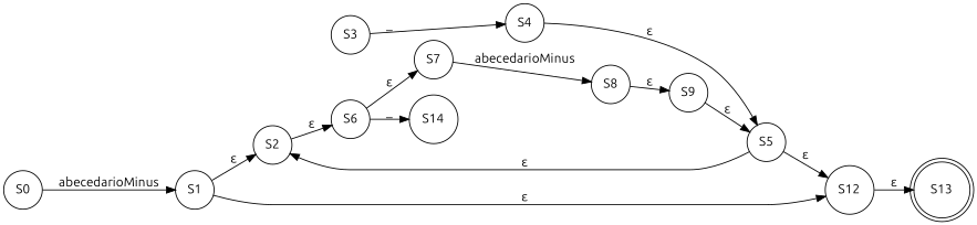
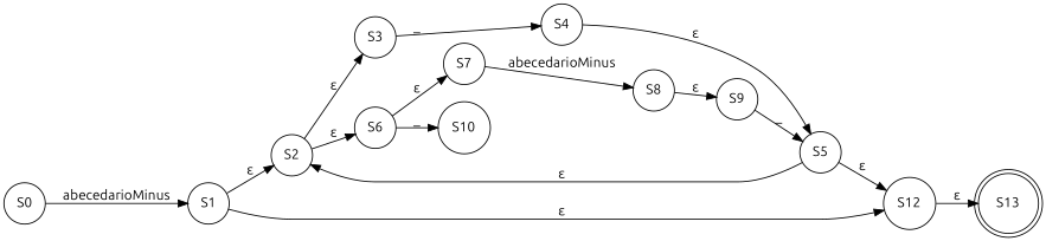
  digraph {
    fontname=Ubuntu
    forcelabels=true
    rankdir=LR
    node [fontname=Ubuntu shape=circle]
    edge [fontname=Ubuntu]
    S0
    S1
    S2
    S12
    S3
    S6
    S13 [shape=doublecircle]
    S4
    S7
-   S10 [label=S14]
+   S10
    S5
    S8
    S9
    S0 -> S1 [label=abecedarioMinus]
    S1 -> S2 [label="ε"]
    S1 -> S12 [label="ε"]
+   S2 -> S3 [label="ε"]
    S2 -> S6 [label="ε"]
    S12 -> S13 [label="ε"]
    S3 -> S4 [label=_]
    S6 -> S7 [label="ε"]
    S6 -> S10 [label=_]
    S4 -> S5 [label="ε"]
    S7 -> S8 [label=abecedarioMinus]
    S5 -> S2 [label="ε"]
    S5 -> S12 [label="ε"]
    S8 -> S9 [label="ε"]
-   S9 -> S5 [label="ε"]
+   S9 -> S5 [label=_]
  }
